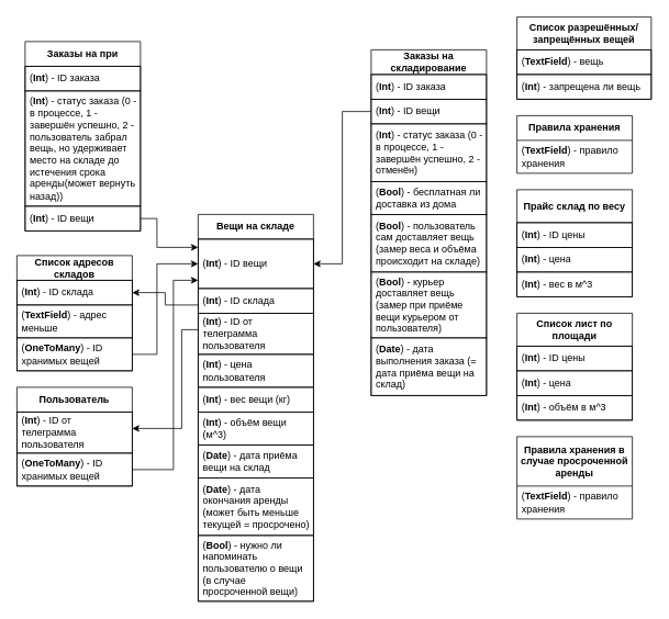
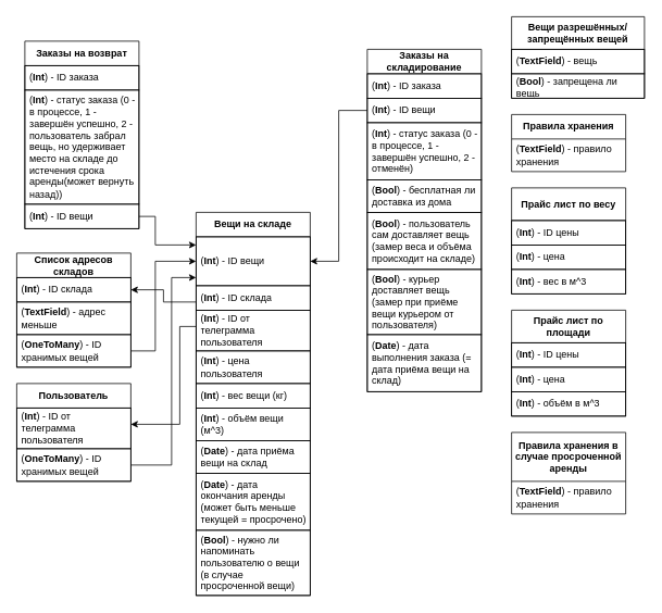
  <mxCell id="0" />
  <mxCell id="1" parent="0" />
  <mxCell id="2" value="&lt;b&gt;Пользователь&lt;/b&gt;" style="swimlane;fontStyle=0;childLayout=stackLayout;horizontal=1;startSize=30;horizontalStack=0;resizeParent=1;resizeParentMax=0;resizeLast=0;collapsible=1;marginBottom=0;whiteSpace=wrap;html=1;" vertex="1" parent="1"><mxGeometry x="20" y="470" width="140" height="120" as="geometry" /></mxCell>
  <mxCell id="3" value="(&lt;b&gt;Int&lt;/b&gt;) - ID от телеграмма пользователя" style="text;strokeColor=default;fillColor=none;align=left;verticalAlign=middle;spacingLeft=4;spacingRight=4;overflow=hidden;points=[[0,0.5],[1,0.5]];portConstraint=eastwest;rotatable=0;whiteSpace=wrap;html=1;" vertex="1" parent="2"><mxGeometry y="30" width="140" height="50" as="geometry" /></mxCell>
  <mxCell id="4" value="(&lt;b&gt;OneToMany&lt;/b&gt;) - ID хранимых вещей" style="text;strokeColor=default;fillColor=none;align=left;verticalAlign=middle;spacingLeft=4;spacingRight=4;overflow=hidden;points=[[0,0.5],[1,0.5]];portConstraint=eastwest;rotatable=0;whiteSpace=wrap;html=1;" vertex="1" parent="2"><mxGeometry y="80" width="140" height="40" as="geometry" /></mxCell>
  <mxCell id="5" value="&lt;b&gt;Правила хранения&lt;/b&gt;" style="swimlane;fontStyle=0;childLayout=stackLayout;horizontal=1;startSize=30;horizontalStack=0;resizeParent=1;resizeParentMax=0;resizeLast=0;collapsible=1;marginBottom=0;whiteSpace=wrap;html=1;" vertex="1" parent="1"><mxGeometry x="627" y="140" width="140" height="70" as="geometry" /></mxCell>
  <mxCell id="6" value="(&lt;b&gt;TextField&lt;/b&gt;) - правило хранения" style="text;strokeColor=none;fillColor=none;align=left;verticalAlign=middle;spacingLeft=4;spacingRight=4;overflow=hidden;points=[[0,0.5],[1,0.5]];portConstraint=eastwest;rotatable=0;whiteSpace=wrap;html=1;" vertex="1" parent="5"><mxGeometry y="30" width="140" height="40" as="geometry" /></mxCell>
- <mxCell id="7" value="&lt;b&gt;Список разрешённых/запрещённых вещей&lt;/b&gt;&lt;span id=&quot;docs-internal-guid-b7a3c7dd-7fff-b70e-6793-cf2a021fd5f9&quot;&gt;&lt;/span&gt;&lt;span id=&quot;docs-internal-guid-b7a3c7dd-7fff-b70e-6793-cf2a021fd5f9&quot;&gt;&lt;/span&gt;" style="swimlane;fontStyle=0;childLayout=stackLayout;horizontal=1;startSize=40;horizontalStack=0;resizeParent=1;resizeParentMax=0;resizeLast=0;collapsible=1;marginBottom=0;whiteSpace=wrap;html=1;" vertex="1" parent="1"><mxGeometry x="627" width="163" height="100" as="geometry" y="20" /></mxCell>
+ <mxCell id="7" value="&lt;b&gt;Вещи разрешённых/запрещённых вещей&lt;/b&gt;&lt;span id=&quot;docs-internal-guid-b7a3c7dd-7fff-b70e-6793-cf2a021fd5f9&quot;&gt;&lt;/span&gt;&lt;span id=&quot;docs-internal-guid-b7a3c7dd-7fff-b70e-6793-cf2a021fd5f9&quot;&gt;&lt;/span&gt;" style="swimlane;fontStyle=0;childLayout=stackLayout;horizontal=1;startSize=40;horizontalStack=0;resizeParent=1;resizeParentMax=0;resizeLast=0;collapsible=1;marginBottom=0;whiteSpace=wrap;html=1;" vertex="1" parent="1"><mxGeometry x="627" width="163" height="100" as="geometry" y="20" /></mxCell>
  <mxCell id="8" value="(&lt;b&gt;TextField&lt;/b&gt;) - вещь" style="text;strokeColor=default;fillColor=none;align=left;verticalAlign=middle;spacingLeft=4;spacingRight=4;overflow=hidden;points=[[0,0.5],[1,0.5]];portConstraint=eastwest;rotatable=0;whiteSpace=wrap;html=1;" vertex="1" parent="7"><mxGeometry y="40" width="163" height="30" as="geometry" /></mxCell>
- <mxCell id="9" value="(&lt;b&gt;Int&lt;/b&gt;) - запрещена ли вещь" style="text;strokeColor=default;fillColor=none;align=left;verticalAlign=middle;spacingLeft=4;spacingRight=4;overflow=hidden;points=[[0,0.5],[1,0.5]];portConstraint=eastwest;rotatable=0;whiteSpace=wrap;html=1;" vertex="1" parent="7"><mxGeometry y="70" width="163" height="30" as="geometry" /></mxCell>
+ <mxCell id="9" value="(&lt;b&gt;Bool&lt;/b&gt;) - запрещена ли вещь" style="text;strokeColor=default;fillColor=none;align=left;verticalAlign=middle;spacingLeft=4;spacingRight=4;overflow=hidden;points=[[0,0.5],[1,0.5]];portConstraint=eastwest;rotatable=0;whiteSpace=wrap;html=1;" vertex="1" parent="7"><mxGeometry y="70" width="163" height="30" as="geometry" /></mxCell>
  <mxCell id="10" value="&lt;b&gt;Список адресов складов&lt;/b&gt;" style="swimlane;fontStyle=0;childLayout=stackLayout;horizontal=1;startSize=30;horizontalStack=0;resizeParent=1;resizeParentMax=0;resizeLast=0;collapsible=1;marginBottom=0;whiteSpace=wrap;html=1;" vertex="1" parent="1"><mxGeometry x="20" y="310" width="140" height="140" as="geometry" /></mxCell>
  <mxCell id="11" value="(&lt;b&gt;Int&lt;/b&gt;) - ID склада" style="text;strokeColor=default;fillColor=none;align=left;verticalAlign=middle;spacingLeft=4;spacingRight=4;overflow=hidden;points=[[0,0.5],[1,0.5]];portConstraint=eastwest;rotatable=0;whiteSpace=wrap;html=1;" vertex="1" parent="10"><mxGeometry y="30" width="140" height="30" as="geometry" /></mxCell>
  <mxCell id="12" value="(&lt;b&gt;TextField&lt;/b&gt;) - адрес меньше" style="text;strokeColor=default;fillColor=none;align=left;verticalAlign=middle;spacingLeft=4;spacingRight=4;overflow=hidden;points=[[0,0.5],[1,0.5]];portConstraint=eastwest;rotatable=0;whiteSpace=wrap;html=1;" vertex="1" parent="10"><mxGeometry y="60" width="140" height="40" as="geometry" /></mxCell>
  <mxCell id="13" value="(&lt;b&gt;OneToMany&lt;/b&gt;) - ID хранимых вещей" style="text;strokeColor=default;fillColor=none;align=left;verticalAlign=middle;spacingLeft=4;spacingRight=4;overflow=hidden;points=[[0,0.5],[1,0.5]];portConstraint=eastwest;rotatable=0;whiteSpace=wrap;html=1;" vertex="1" parent="10"><mxGeometry y="100" width="140" height="40" as="geometry" /></mxCell>
  <mxCell id="14" value="&lt;b&gt;Заказы на складирование&lt;/b&gt;" style="swimlane;fontStyle=0;childLayout=stackLayout;horizontal=1;startSize=30;horizontalStack=0;resizeParent=1;resizeParentMax=0;resizeLast=0;collapsible=1;marginBottom=0;whiteSpace=wrap;html=1;" vertex="1" parent="1"><mxGeometry x="450" y="60" width="140" height="420" as="geometry" /></mxCell>
  <mxCell id="15" value="(&lt;b&gt;Int&lt;/b&gt;) - ID заказа" style="text;strokeColor=default;fillColor=none;align=left;verticalAlign=middle;spacingLeft=4;spacingRight=4;overflow=hidden;points=[[0,0.5],[1,0.5]];portConstraint=eastwest;rotatable=0;whiteSpace=wrap;html=1;" vertex="1" parent="14"><mxGeometry y="30" width="140" height="30" as="geometry" /></mxCell>
  <mxCell id="16" value="(&lt;b&gt;Int&lt;/b&gt;) - ID вещи" style="text;strokeColor=default;fillColor=none;align=left;verticalAlign=middle;spacingLeft=4;spacingRight=4;overflow=hidden;points=[[0,0.5],[1,0.5]];portConstraint=eastwest;rotatable=0;whiteSpace=wrap;html=1;" vertex="1" parent="14"><mxGeometry y="60" width="140" height="30" as="geometry" /></mxCell>
  <mxCell id="17" value="(&lt;b&gt;Int&lt;/b&gt;) - статус заказа (0 - в процессе, 1 - завершён успешно, 2 - отменён)" style="text;strokeColor=default;fillColor=none;align=left;verticalAlign=middle;spacingLeft=4;spacingRight=4;overflow=hidden;points=[[0,0.5],[1,0.5]];portConstraint=eastwest;rotatable=0;whiteSpace=wrap;html=1;" vertex="1" parent="14"><mxGeometry y="90" width="140" height="70" as="geometry" /></mxCell>
  <mxCell id="18" value="(&lt;b&gt;Bool&lt;/b&gt;) - бесплатная ли доставка из дома" style="text;strokeColor=default;fillColor=none;align=left;verticalAlign=middle;spacingLeft=4;spacingRight=4;overflow=hidden;points=[[0,0.5],[1,0.5]];portConstraint=eastwest;rotatable=0;whiteSpace=wrap;html=1;" vertex="1" parent="14"><mxGeometry y="160" width="140" height="40" as="geometry" /></mxCell>
  <mxCell id="19" value="(&lt;b&gt;Bool&lt;/b&gt;) - пользователь сам доставляет вещь (замер веса и объёма происходит на складе)" style="text;strokeColor=default;fillColor=none;align=left;verticalAlign=middle;spacingLeft=4;spacingRight=4;overflow=hidden;points=[[0,0.5],[1,0.5]];portConstraint=eastwest;rotatable=0;whiteSpace=wrap;html=1;" vertex="1" parent="14"><mxGeometry y="200" width="140" height="70" as="geometry" /></mxCell>
  <mxCell id="20" value="(&lt;b&gt;Bool&lt;/b&gt;) - курьер доставляет вещь (замер при приёме вещи курьером от пользователя)" style="text;strokeColor=default;fillColor=none;align=left;verticalAlign=middle;spacingLeft=4;spacingRight=4;overflow=hidden;points=[[0,0.5],[1,0.5]];portConstraint=eastwest;rotatable=0;whiteSpace=wrap;html=1;" vertex="1" parent="14"><mxGeometry y="270" width="140" height="80" as="geometry" /></mxCell>
  <mxCell id="21" value="(&lt;b&gt;Date&lt;/b&gt;) - дата выполнения заказа (= дата приёма вещи на склад)" style="text;strokeColor=default;fillColor=none;align=left;verticalAlign=middle;spacingLeft=4;spacingRight=4;overflow=hidden;points=[[0,0.5],[1,0.5]];portConstraint=eastwest;rotatable=0;whiteSpace=wrap;html=1;" vertex="1" parent="14"><mxGeometry y="350" width="140" height="70" as="geometry" /></mxCell>
- <mxCell id="22" value="&lt;b&gt;Заказы на при&lt;/b&gt;" style="swimlane;fontStyle=0;childLayout=stackLayout;horizontal=1;startSize=30;horizontalStack=0;resizeParent=1;resizeParentMax=0;resizeLast=0;collapsible=1;marginBottom=0;whiteSpace=wrap;html=1;" vertex="1" parent="1"><mxGeometry x="30" y="50" width="140" height="230" as="geometry" /></mxCell>
+ <mxCell id="22" value="&lt;b&gt;Заказы на возврат&lt;/b&gt;" style="swimlane;fontStyle=0;childLayout=stackLayout;horizontal=1;startSize=30;horizontalStack=0;resizeParent=1;resizeParentMax=0;resizeLast=0;collapsible=1;marginBottom=0;whiteSpace=wrap;html=1;" vertex="1" parent="1"><mxGeometry x="30" y="50" width="140" height="230" as="geometry" /></mxCell>
  <mxCell id="23" value="(&lt;b&gt;Int&lt;/b&gt;) - ID заказа" style="text;strokeColor=default;fillColor=none;align=left;verticalAlign=middle;spacingLeft=4;spacingRight=4;overflow=hidden;points=[[0,0.5],[1,0.5]];portConstraint=eastwest;rotatable=0;whiteSpace=wrap;html=1;" vertex="1" parent="22"><mxGeometry y="30" width="140" height="30" as="geometry" /></mxCell>
  <mxCell id="24" value="(&lt;b&gt;Int&lt;/b&gt;) - статус заказа (0 - в процессе, 1 - завершён успешно, 2 - пользователь забрал вещь, но удерживает место на складе до истечения срока аренды(может вернуть назад))" style="text;strokeColor=default;fillColor=none;align=left;verticalAlign=middle;spacingLeft=4;spacingRight=4;overflow=hidden;points=[[0,0.5],[1,0.5]];portConstraint=eastwest;rotatable=0;whiteSpace=wrap;html=1;" vertex="1" parent="22"><mxGeometry y="60" width="140" height="140" as="geometry" /></mxCell>
  <mxCell id="25" value="(&lt;b&gt;Int&lt;/b&gt;) - ID вещи" style="text;strokeColor=default;fillColor=none;align=left;verticalAlign=middle;spacingLeft=4;spacingRight=4;overflow=hidden;points=[[0,0.5],[1,0.5]];portConstraint=eastwest;rotatable=0;whiteSpace=wrap;html=1;" vertex="1" parent="22"><mxGeometry y="200" width="140" height="30" as="geometry" /></mxCell>
- <mxCell id="26" value="&lt;b&gt;Список лист по площади&lt;/b&gt;" style="swimlane;fontStyle=0;childLayout=stackLayout;horizontal=1;startSize=40;horizontalStack=0;resizeParent=1;resizeParentMax=0;resizeLast=0;collapsible=1;marginBottom=0;whiteSpace=wrap;html=1;" vertex="1" parent="1"><mxGeometry x="627" y="380" width="140" height="130" as="geometry" /></mxCell>
+ <mxCell id="26" value="&lt;b&gt;Прайс лист по площади&lt;/b&gt;" style="swimlane;fontStyle=0;childLayout=stackLayout;horizontal=1;startSize=40;horizontalStack=0;resizeParent=1;resizeParentMax=0;resizeLast=0;collapsible=1;marginBottom=0;whiteSpace=wrap;html=1;" vertex="1" parent="1"><mxGeometry x="627" y="380" width="140" height="130" as="geometry" /></mxCell>
  <mxCell id="27" value="(&lt;b&gt;Int&lt;/b&gt;) - ID цены" style="text;strokeColor=default;fillColor=none;align=left;verticalAlign=middle;spacingLeft=4;spacingRight=4;overflow=hidden;points=[[0,0.5],[1,0.5]];portConstraint=eastwest;rotatable=0;whiteSpace=wrap;html=1;" vertex="1" parent="26"><mxGeometry y="40" width="140" height="30" as="geometry" /></mxCell>
  <mxCell id="28" value="(&lt;b&gt;Int&lt;/b&gt;) - цена" style="text;strokeColor=default;fillColor=none;align=left;verticalAlign=middle;spacingLeft=4;spacingRight=4;overflow=hidden;points=[[0,0.5],[1,0.5]];portConstraint=eastwest;rotatable=0;whiteSpace=wrap;html=1;" vertex="1" parent="26"><mxGeometry y="70" width="140" height="30" as="geometry" /></mxCell>
  <mxCell id="29" value="(&lt;b&gt;Int&lt;/b&gt;) - объём в м^3" style="text;strokeColor=default;fillColor=none;align=left;verticalAlign=middle;spacingLeft=4;spacingRight=4;overflow=hidden;points=[[0,0.5],[1,0.5]];portConstraint=eastwest;rotatable=0;whiteSpace=wrap;html=1;" vertex="1" parent="26"><mxGeometry y="100" width="140" height="30" as="geometry" /></mxCell>
- <mxCell id="30" value="&lt;b&gt;Прайс склад по весу&lt;/b&gt;" style="swimlane;fontStyle=0;childLayout=stackLayout;horizontal=1;startSize=40;horizontalStack=0;resizeParent=1;resizeParentMax=0;resizeLast=0;collapsible=1;marginBottom=0;whiteSpace=wrap;html=1;" vertex="1" parent="1"><mxGeometry x="627" y="230" width="140" height="130" as="geometry" /></mxCell>
+ <mxCell id="30" value="&lt;b&gt;Прайс лист по весу&lt;/b&gt;" style="swimlane;fontStyle=0;childLayout=stackLayout;horizontal=1;startSize=40;horizontalStack=0;resizeParent=1;resizeParentMax=0;resizeLast=0;collapsible=1;marginBottom=0;whiteSpace=wrap;html=1;" vertex="1" parent="1"><mxGeometry x="627" y="230" width="140" height="130" as="geometry" /></mxCell>
  <mxCell id="31" value="(&lt;b&gt;Int&lt;/b&gt;) - ID цены" style="text;strokeColor=default;fillColor=none;align=left;verticalAlign=middle;spacingLeft=4;spacingRight=4;overflow=hidden;points=[[0,0.5],[1,0.5]];portConstraint=eastwest;rotatable=0;whiteSpace=wrap;html=1;" vertex="1" parent="30"><mxGeometry y="40" width="140" height="30" as="geometry" /></mxCell>
  <mxCell id="32" value="(&lt;b&gt;Int&lt;/b&gt;) - цена" style="text;strokeColor=default;fillColor=none;align=left;verticalAlign=middle;spacingLeft=4;spacingRight=4;overflow=hidden;points=[[0,0.5],[1,0.5]];portConstraint=eastwest;rotatable=0;whiteSpace=wrap;html=1;" vertex="1" parent="30"><mxGeometry y="70" width="140" height="30" as="geometry" /></mxCell>
  <mxCell id="33" value="(&lt;b&gt;Int&lt;/b&gt;) - вес в м^3" style="text;strokeColor=default;fillColor=none;align=left;verticalAlign=middle;spacingLeft=4;spacingRight=4;overflow=hidden;points=[[0,0.5],[1,0.5]];portConstraint=eastwest;rotatable=0;whiteSpace=wrap;html=1;" vertex="1" parent="30"><mxGeometry y="100" width="140" height="30" as="geometry" /></mxCell>
  <mxCell id="34" value="&lt;b&gt;Вещи на складе&lt;/b&gt;" style="swimlane;fontStyle=0;childLayout=stackLayout;horizontal=1;startSize=30;horizontalStack=0;resizeParent=1;resizeParentMax=0;resizeLast=0;collapsible=1;marginBottom=0;whiteSpace=wrap;html=1;" vertex="1" parent="1"><mxGeometry x="240" y="260" width="140" height="470" as="geometry" /></mxCell>
  <mxCell id="35" value="(&lt;b&gt;Int&lt;/b&gt;) - ID вещи" style="text;strokeColor=default;fillColor=none;align=left;verticalAlign=middle;spacingLeft=4;spacingRight=4;overflow=hidden;points=[[0,0.5],[1,0.5]];portConstraint=eastwest;rotatable=0;whiteSpace=wrap;html=1;" vertex="1" parent="34"><mxGeometry y="30" width="140" height="60" as="geometry" /></mxCell>
  <mxCell id="36" value="(&lt;b&gt;Int&lt;/b&gt;) - ID склада" style="text;strokeColor=default;fillColor=none;align=left;verticalAlign=middle;spacingLeft=4;spacingRight=4;overflow=hidden;points=[[0,0.5],[1,0.5]];portConstraint=eastwest;rotatable=0;whiteSpace=wrap;html=1;" vertex="1" parent="34"><mxGeometry y="90" width="140" height="30" as="geometry" /></mxCell>
  <mxCell id="37" value="(&lt;b&gt;Int&lt;/b&gt;) - ID от телеграмма пользователя" style="text;strokeColor=default;fillColor=none;align=left;verticalAlign=middle;spacingLeft=4;spacingRight=4;overflow=hidden;points=[[0,0.5],[1,0.5]];portConstraint=eastwest;rotatable=0;whiteSpace=wrap;html=1;" vertex="1" parent="34"><mxGeometry y="120" width="140" height="50" as="geometry" /></mxCell>
  <mxCell id="38" value="(&lt;b&gt;Int&lt;/b&gt;) - цена пользователя" style="text;strokeColor=default;fillColor=none;align=left;verticalAlign=middle;spacingLeft=4;spacingRight=4;overflow=hidden;points=[[0,0.5],[1,0.5]];portConstraint=eastwest;rotatable=0;whiteSpace=wrap;html=1;" vertex="1" parent="34"><mxGeometry y="170" width="140" height="40" as="geometry" /></mxCell>
  <mxCell id="39" value="(&lt;b&gt;Int&lt;/b&gt;) - вес вещи (кг)" style="text;strokeColor=default;fillColor=none;align=left;verticalAlign=middle;spacingLeft=4;spacingRight=4;overflow=hidden;points=[[0,0.5],[1,0.5]];portConstraint=eastwest;rotatable=0;whiteSpace=wrap;html=1;" vertex="1" parent="34"><mxGeometry y="210" width="140" height="30" as="geometry" /></mxCell>
  <mxCell id="40" value="(&lt;b&gt;Int&lt;/b&gt;) - объём вещи (м^3)" style="text;strokeColor=default;fillColor=none;align=left;verticalAlign=middle;spacingLeft=4;spacingRight=4;overflow=hidden;points=[[0,0.5],[1,0.5]];portConstraint=eastwest;rotatable=0;whiteSpace=wrap;html=1;" vertex="1" parent="34"><mxGeometry y="240" width="140" height="40" as="geometry" /></mxCell>
  <mxCell id="41" value="(&lt;b&gt;Date&lt;/b&gt;) - дата приёма вещи на склад" style="text;strokeColor=default;fillColor=none;align=left;verticalAlign=middle;spacingLeft=4;spacingRight=4;overflow=hidden;points=[[0,0.5],[1,0.5]];portConstraint=eastwest;rotatable=0;whiteSpace=wrap;html=1;" vertex="1" parent="34"><mxGeometry y="280" width="140" height="40" as="geometry" /></mxCell>
  <mxCell id="42" value="(&lt;b&gt;Date&lt;/b&gt;) - дата окончания аренды (может быть меньше текущей = просрочено)" style="text;strokeColor=default;fillColor=none;align=left;verticalAlign=middle;spacingLeft=4;spacingRight=4;overflow=hidden;points=[[0,0.5],[1,0.5]];portConstraint=eastwest;rotatable=0;whiteSpace=wrap;html=1;" vertex="1" parent="34"><mxGeometry y="320" width="140" height="70" as="geometry" /></mxCell>
  <mxCell id="43" value="(&lt;b&gt;Bool&lt;/b&gt;) - нужно ли напоминать пользователю о вещи (в случае просроченной вещи)" style="text;strokeColor=default;fillColor=none;align=left;verticalAlign=middle;spacingLeft=4;spacingRight=4;overflow=hidden;points=[[0,0.5],[1,0.5]];portConstraint=eastwest;rotatable=0;whiteSpace=wrap;html=1;" vertex="1" parent="34"><mxGeometry y="390" width="140" height="80" as="geometry" /></mxCell>
  <mxCell id="44" style="edgeStyle=orthogonalEdgeStyle;rounded=0;orthogonalLoop=1;jettySize=auto;html=1;" edge="1" parent="1" source="36" target="11"><mxGeometry relative="1" as="geometry"><Array as="points"><mxPoint x="200" y="370" /><mxPoint x="200" y="355" /></Array></mxGeometry></mxCell>
  <mxCell id="45" style="edgeStyle=orthogonalEdgeStyle;rounded=0;orthogonalLoop=1;jettySize=auto;html=1;" edge="1" parent="1" source="37" target="3"><mxGeometry relative="1" as="geometry"><Array as="points"><mxPoint x="220" y="400" /><mxPoint x="220" y="520" /></Array></mxGeometry></mxCell>
  <mxCell id="46" value="&lt;b&gt;Правила хранения в случае просроченной аренды&lt;/b&gt;" style="swimlane;fontStyle=0;childLayout=stackLayout;horizontal=1;startSize=60;horizontalStack=0;resizeParent=1;resizeParentMax=0;resizeLast=0;collapsible=1;marginBottom=0;whiteSpace=wrap;html=1;" vertex="1" parent="1"><mxGeometry x="627" y="530" width="140" height="100" as="geometry" /></mxCell>
  <mxCell id="47" value="(&lt;b&gt;TextField&lt;/b&gt;) - правило хранения" style="text;strokeColor=none;fillColor=none;align=left;verticalAlign=middle;spacingLeft=4;spacingRight=4;overflow=hidden;points=[[0,0.5],[1,0.5]];portConstraint=eastwest;rotatable=0;whiteSpace=wrap;html=1;" vertex="1" parent="46"><mxGeometry y="60" width="140" height="40" as="geometry" /></mxCell>
  <mxCell id="48" style="edgeStyle=orthogonalEdgeStyle;rounded=0;orthogonalLoop=1;jettySize=auto;html=1;" edge="1" parent="1" source="25" target="35"><mxGeometry relative="1" as="geometry"><Array as="points"><mxPoint x="190" y="265" /><mxPoint x="190" y="300" /></Array></mxGeometry></mxCell>
  <mxCell id="49" style="edgeStyle=orthogonalEdgeStyle;rounded=0;orthogonalLoop=1;jettySize=auto;html=1;" edge="1" parent="1" source="16" target="35"><mxGeometry relative="1" as="geometry" /></mxCell>
  <mxCell id="50" style="edgeStyle=orthogonalEdgeStyle;rounded=0;orthogonalLoop=1;jettySize=auto;html=1;" edge="1" parent="1" source="4" target="35"><mxGeometry relative="1" as="geometry"><Array as="points"><mxPoint x="210" y="570" /><mxPoint x="210" y="340" /></Array></mxGeometry></mxCell>
  <mxCell id="51" style="edgeStyle=orthogonalEdgeStyle;rounded=0;orthogonalLoop=1;jettySize=auto;html=1;" edge="1" parent="1" source="13" target="35"><mxGeometry relative="1" as="geometry"><Array as="points"><mxPoint x="190" y="430" /><mxPoint x="190" y="320" /></Array></mxGeometry></mxCell>
